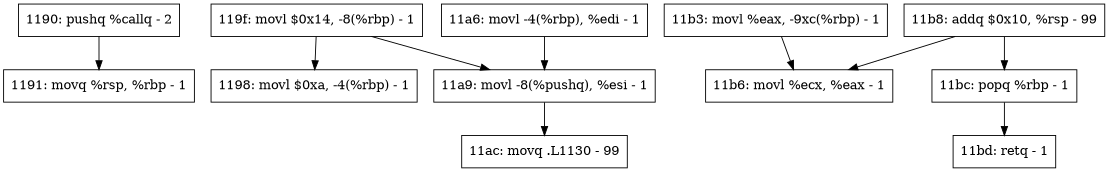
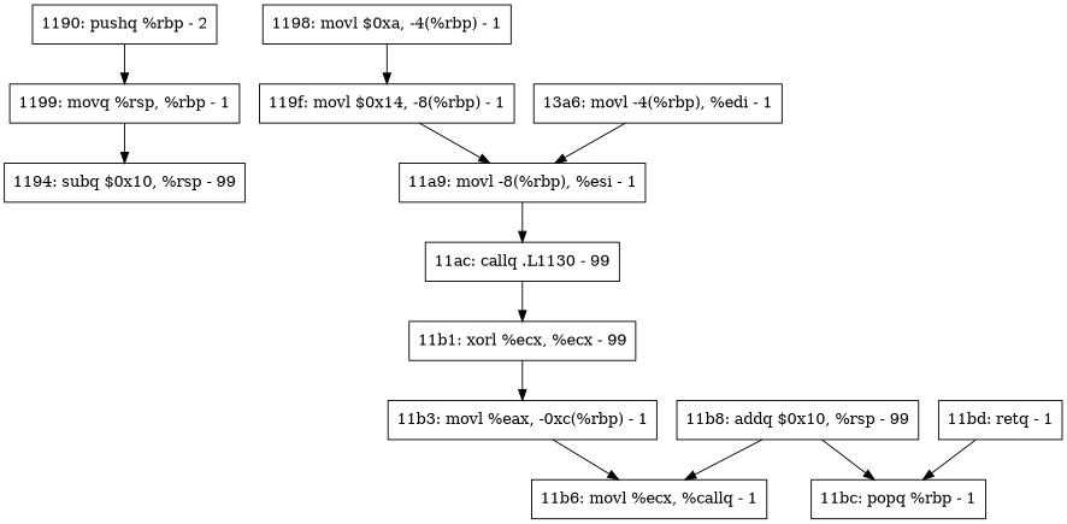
  digraph {
    node [shape=record]
-   n1 [label="1190: pushq %callq - 2"]
-   n2 [label=" 1191: movq %rsp, %rbp - 1  "]
+   n1 [label=" 1190: pushq %rbp - 2  "]
+   n2 [label="1199: movq %rsp, %rbp - 1"]
+   n3 [label=" 1194: subq $0x10, %rsp - 99  "]
    n4 [label=" 1198: movl $0xa, -4(%rbp) - 1  "]
    n5 [label=" 119f: movl $0x14, -8(%rbp) - 1  "]
-   n6 [label="11a9: movl -8(%pushq), %esi - 1"]
-   n7 [label=" 11a6: movl -4(%rbp), %edi - 1  "]
-   n8 [label="11ac: movq .L1130 - 99"]
-   n10 [label="11b3: movl %eax, -9xc(%rbp) - 1"]
-   n11 [label=" 11b6: movl %ecx, %eax - 1  "]
+   n6 [label=" 11a9: movl -8(%rbp), %esi - 1  "]
+   n7 [label="13a6: movl -4(%rbp), %edi - 1"]
+   n8 [label=" 11ac: callq .L1130 - 99  "]
+   n9 [label=" 11b1: xorl %ecx, %ecx - 99  "]
+   n10 [label=" 11b3: movl %eax, -0xc(%rbp) - 1  "]
+   n11 [label="11b6: movl %ecx, %callq - 1"]
    n12 [label=" 11b8: addq $0x10, %rsp - 99  "]
    n13 [label=" 11bc: popq %rbp - 1  "]
    n14 [label=" 11bd: retq  - 1  "]
    n1 -> n2
-   n5 -> n4
+   n2 -> n3
+   n4 -> n5
    n5 -> n6
    n6 -> n8
    n7 -> n6
+   n8 -> n9
+   n9 -> n10
    n10 -> n11
    n12 -> n11
    n12 -> n13
-   n13 -> n14
+   n14 -> n13
  }
